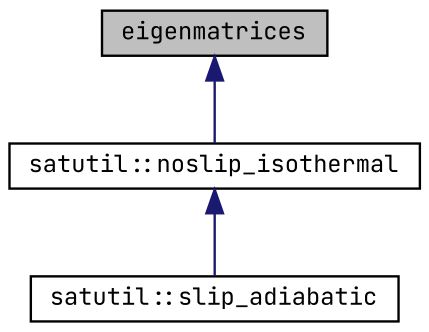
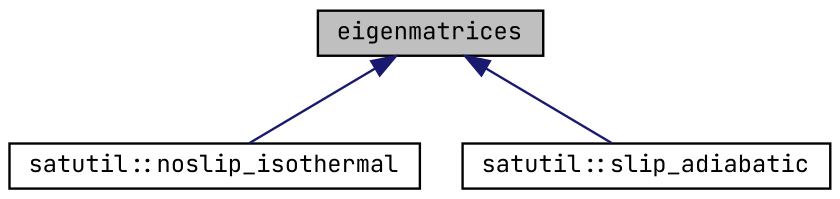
  digraph {
    fontname="JetBrains Mono"
    rankdir=TB
    node [color=black fontname="JetBrains Mono" fontsize=10 shape=record]
    edge [color=midnightblue dir=back fontname="JetBrains Mono" fontsize=10 labelfontname=Helvetica labelfontsize=10 style=solid]
    n1 [fillcolor=grey75 fontcolor=black height=0.2 label=eigenmatrices style=filled width=0.4]
    n2 [height=0.2 label="satutil::noslip_isothermal" width=0.4]
    n3 [height=0.2 label="satutil::slip_adiabatic" width=0.4]
    n1 -> n2
-   n2 -> n3
+   n1 -> n3
  }
